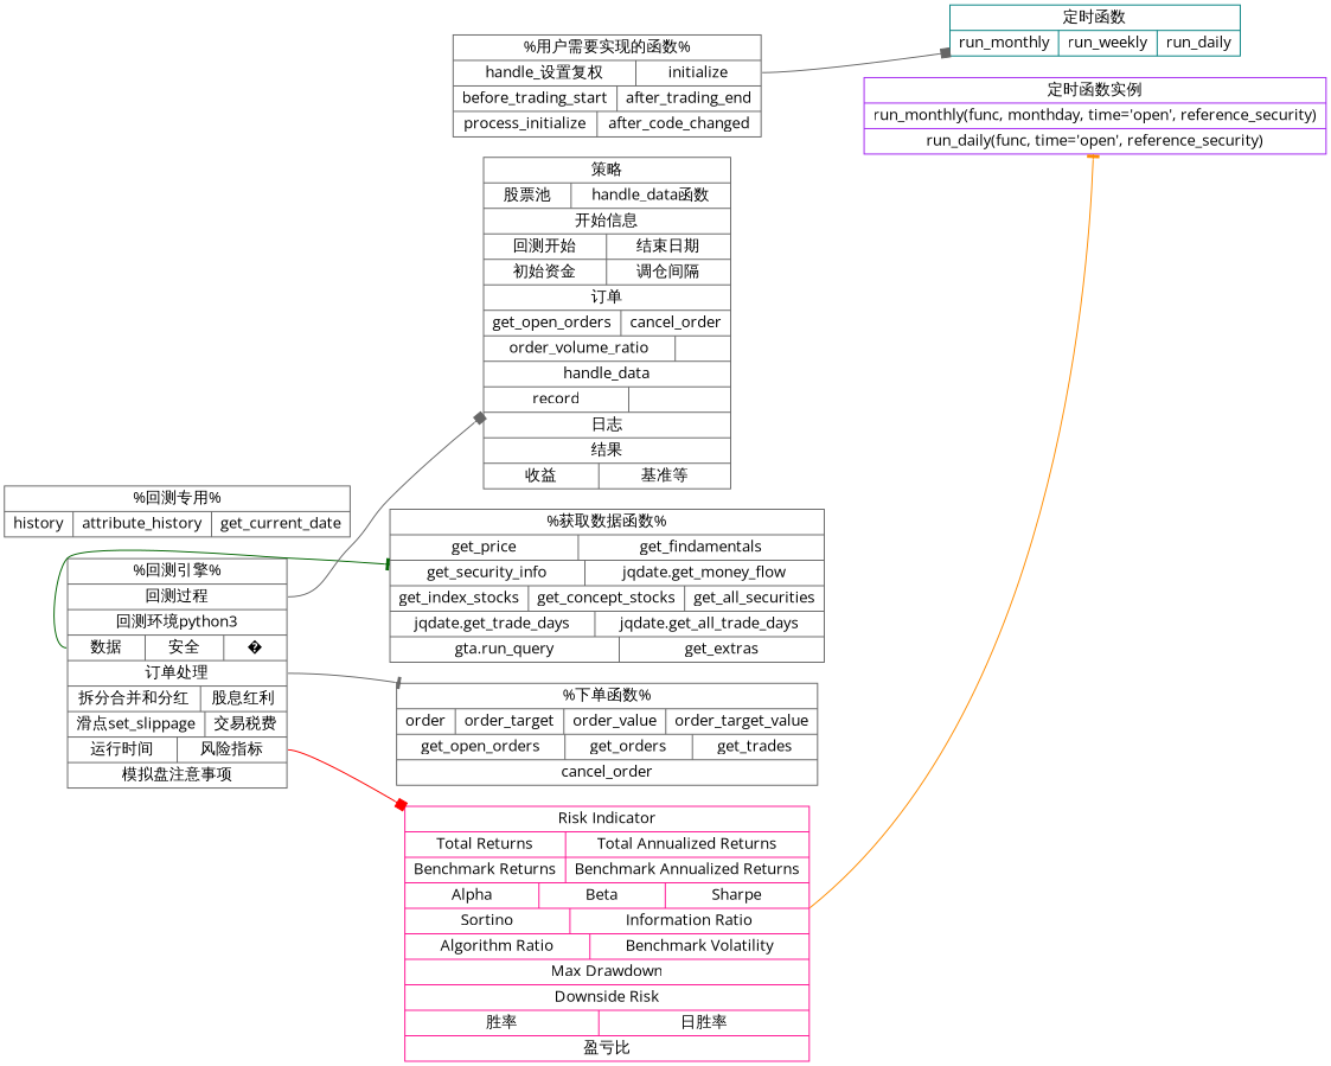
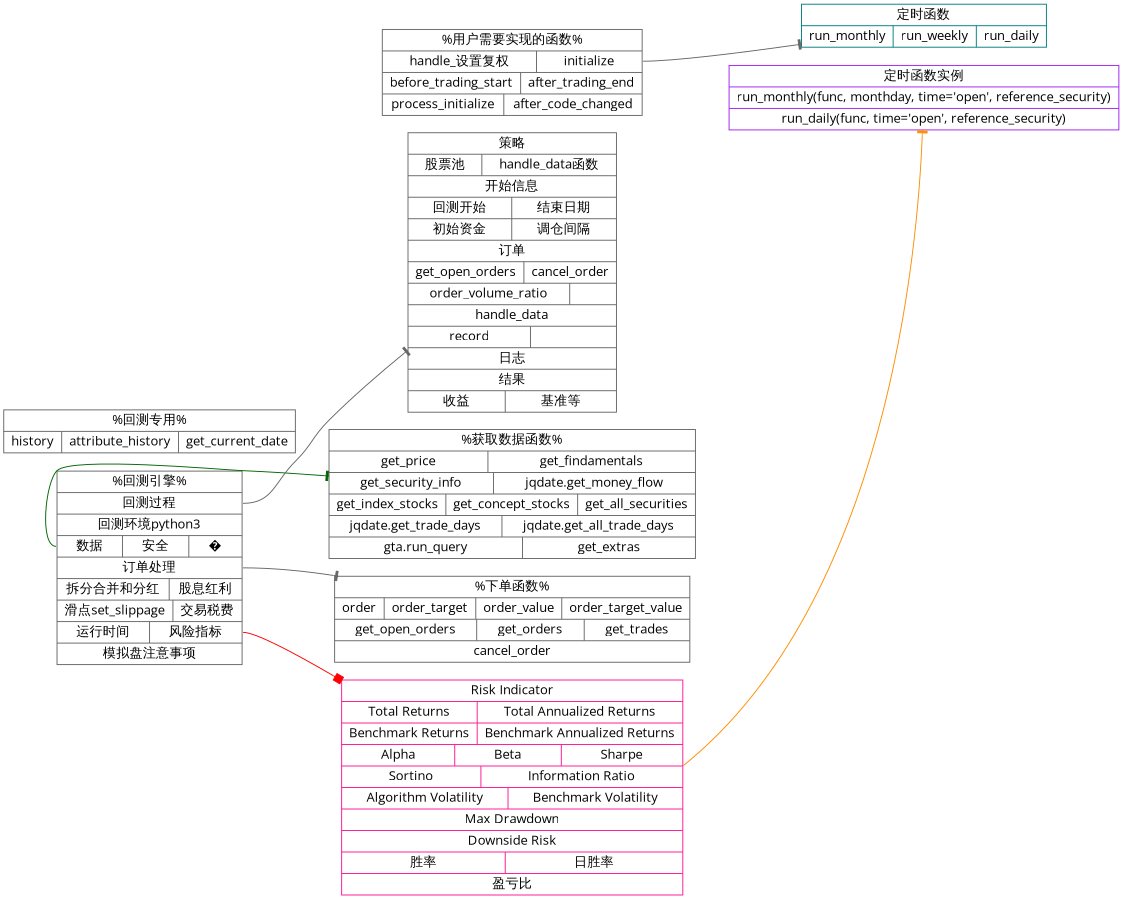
  digraph {
    fontname="Open Sans"
    rankdir=LR
    node [color=gray40 fontname="Open Sans" shape=record]
    edge [arrowhead=tee color=gray40 fontname="Open Sans" tailport=initialize]
    n1 [label=" %用户需要实现的函数%|{handle_设置复权| <initialize>initialize}|{before_trading_start|after_trading_end}|{process_initialize|after_code_changed}"]
    n2 [color=teal label=" 定时函数| {run_monthly|run_weekly|run_daily}"]
    n3 [color=purple label=" 定时函数实例| {run_monthly(func, monthday, time='open', reference_security)}|{run_daily(func, time='open', reference_security)}"]
    n4 [label=" %回测引擎%|{<LBTP> 回测过程}|<LBTenv> 回测环境python3|{<data> 数据| 安全|<运行频率> 运行频轨}|{<order> 订单处理}|{ 拆分合并和分红| 股息红利}|{<slippage> 滑点set_slippage| 交易税费}|{ 运行时间| <RiskIndicator> 风险指标}|<remark> 模拟盘注意事项}"]
-   n5 [color=deeppink label="Risk Indicator|{Total Returns| Total Annualized Returns}|{ Benchmark Returns| Benchmark Annualized Returns}|{ Alpha| Beta | Sharpe}|{ Sortino | Information Ratio}|{Algorithm Ratio|Benchmark Volatility}|Max Drawdown|Downside Risk|{ 胜率| 日胜率}| 盈亏比"]
+   n5 [color=deeppink label="Risk Indicator|{Total Returns| Total Annualized Returns}|{ Benchmark Returns| Benchmark Annualized Returns}|{ Alpha| Beta | Sharpe}|{ Sortino | Information Ratio}|{Algorithm Volatility|Benchmark Volatility}|Max Drawdown|Downside Risk|{ 胜率| 日胜率}| 盈亏比"]
    n6 [label=" %获取数据函数%|{get_price| get_findamentals}|{get_security_info| jqdate.get_money_flow}| { get_index_stocks| get_concept_stocks| get_all_securities}| {jqdate.get_trade_days| jqdate.get_all_trade_days}|{gta.run_query| get_extras}"]
    n7 [label=" %下单函数%|{order| order_target| order_value| order_target_value}|{ get_open_orders| get_orders| get_trades}|cancel_order"]
    n8 [label=" 策略|{ 股票池|handle_data函数}| 开始信息|{ 回测开始| 结束日期}|{ 初始资金| 调仓间隔}| 订单|{get_open_orders|cancel_order}|{ order_volume_ratio|}|handle_data|{record|}| 日志| 结果|{ 收益| 基准 等}"]
    n9 [label=" %回测专用%|{history|attribute_history|get_current_date}"]
-   n1 -> n2 [arrowhead=box]
+   n1 -> n2
    n1 -> n3 [style=invis arrowhead="" color=""]
    n1 -> n3 [style=invis arrowhead="" color=""]
    n4 -> n5 [arrowhead=box color=red tailport=RiskIndicator]
    n4 -> n6 [color=darkgreen tailport=data]
    n4 -> n7 [tailport=order]
-   n4 -> n8 [arrowhead=box tailport=LBTP]
+   n4 -> n8 [tailport=LBTP]
    n5 -> n3 [color=darkorange]
  }
